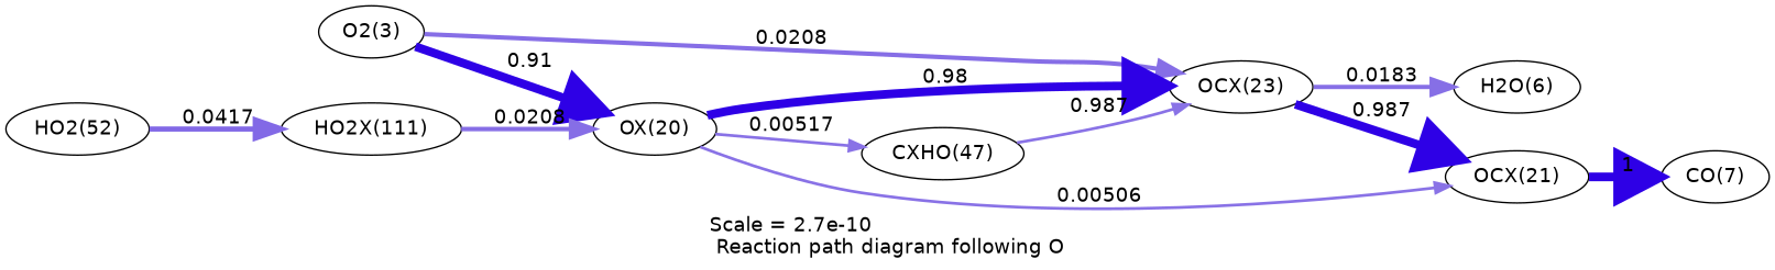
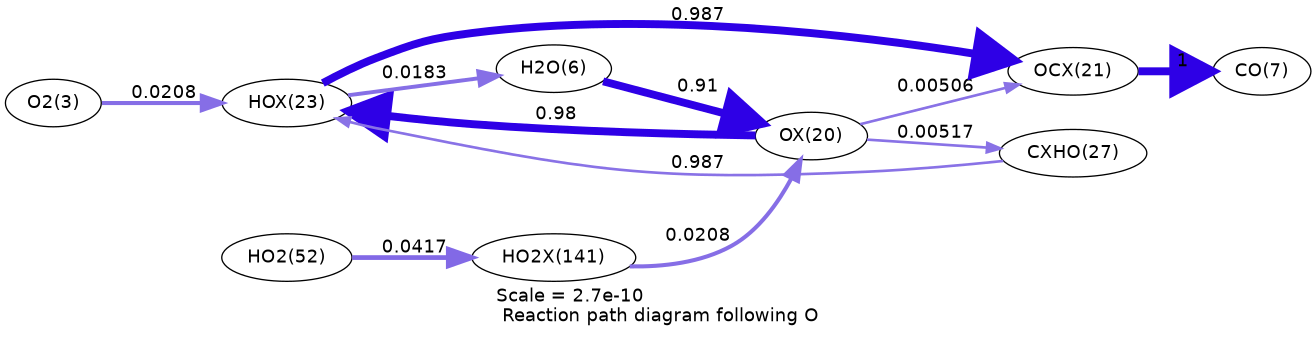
  digraph {
    fontname=Helvetica
    label="Scale = 2.7e-10\l Reaction path diagram following O"
    rankdir=LR
    node [fontname=Helvetica]
    edge [arrowsize=1.54 color="0.7, 0.505, 0.9" fontname=Helvetica penwidth=3.08]
    n1 [label="O2(3)"]
    n2 [label="OX(20)"]
-   n3 [label="OCX(23)"]
-   n4 [label="CXHO(47)"]
+   n3 [label="HOX(23)"]
+   n4 [label="CXHO(27)"]
    n5 [label="OCX(21)"]
    n6 [label="H2O(6)"]
    n7 [label="CO(7)"]
-   n8 [label="HO2X(111)"]
+   n8 [label="HO2X(141)"]
    n9 [label="HO2(52)"]
-   n1 -> n2 [arrowsize=2.96 color="0.7, 1.41, 0.9" label=" 0.91" penwidth=5.93]
+   n6 -> n2 [arrowsize=2.96 color="0.7, 1.41, 0.9" label=" 0.91" penwidth=5.93]
    n1 -> n3 [color="0.7, 0.521, 0.9" label=" 0.0208"]
    n2 -> n3 [arrowsize=2.99 color="0.7, 1.48, 0.9" label=" 0.98" penwidth=5.98]
    n2 -> n4 [arrowsize=1.01 label=" 0.00517" penwidth=2.02]
    n2 -> n5 [arrowsize=1 label=" 0.00506" penwidth=2.01]
    n3 -> n5 [arrowsize=3 color="0.7, 1.49, 0.9" label=" 0.987" penwidth=5.99]
    n3 -> n6 [arrowsize=1.49 color="0.7, 0.518, 0.9" label=" 0.0183" penwidth=2.98]
    n4 -> n3 [arrowsize=1 label=" 0.987" penwidth=2.01]
    n5 -> n7 [arrowsize=3 color="0.7, 1.5, 0.9" label=" 1" penwidth=6]
    n8 -> n2 [color="0.7, 0.521, 0.9" label=" 0.0208"]
    n9 -> n8 [arrowsize=1.8 color="0.7, 0.542, 0.9" label=" 0.0417" penwidth=3.6]
  }
